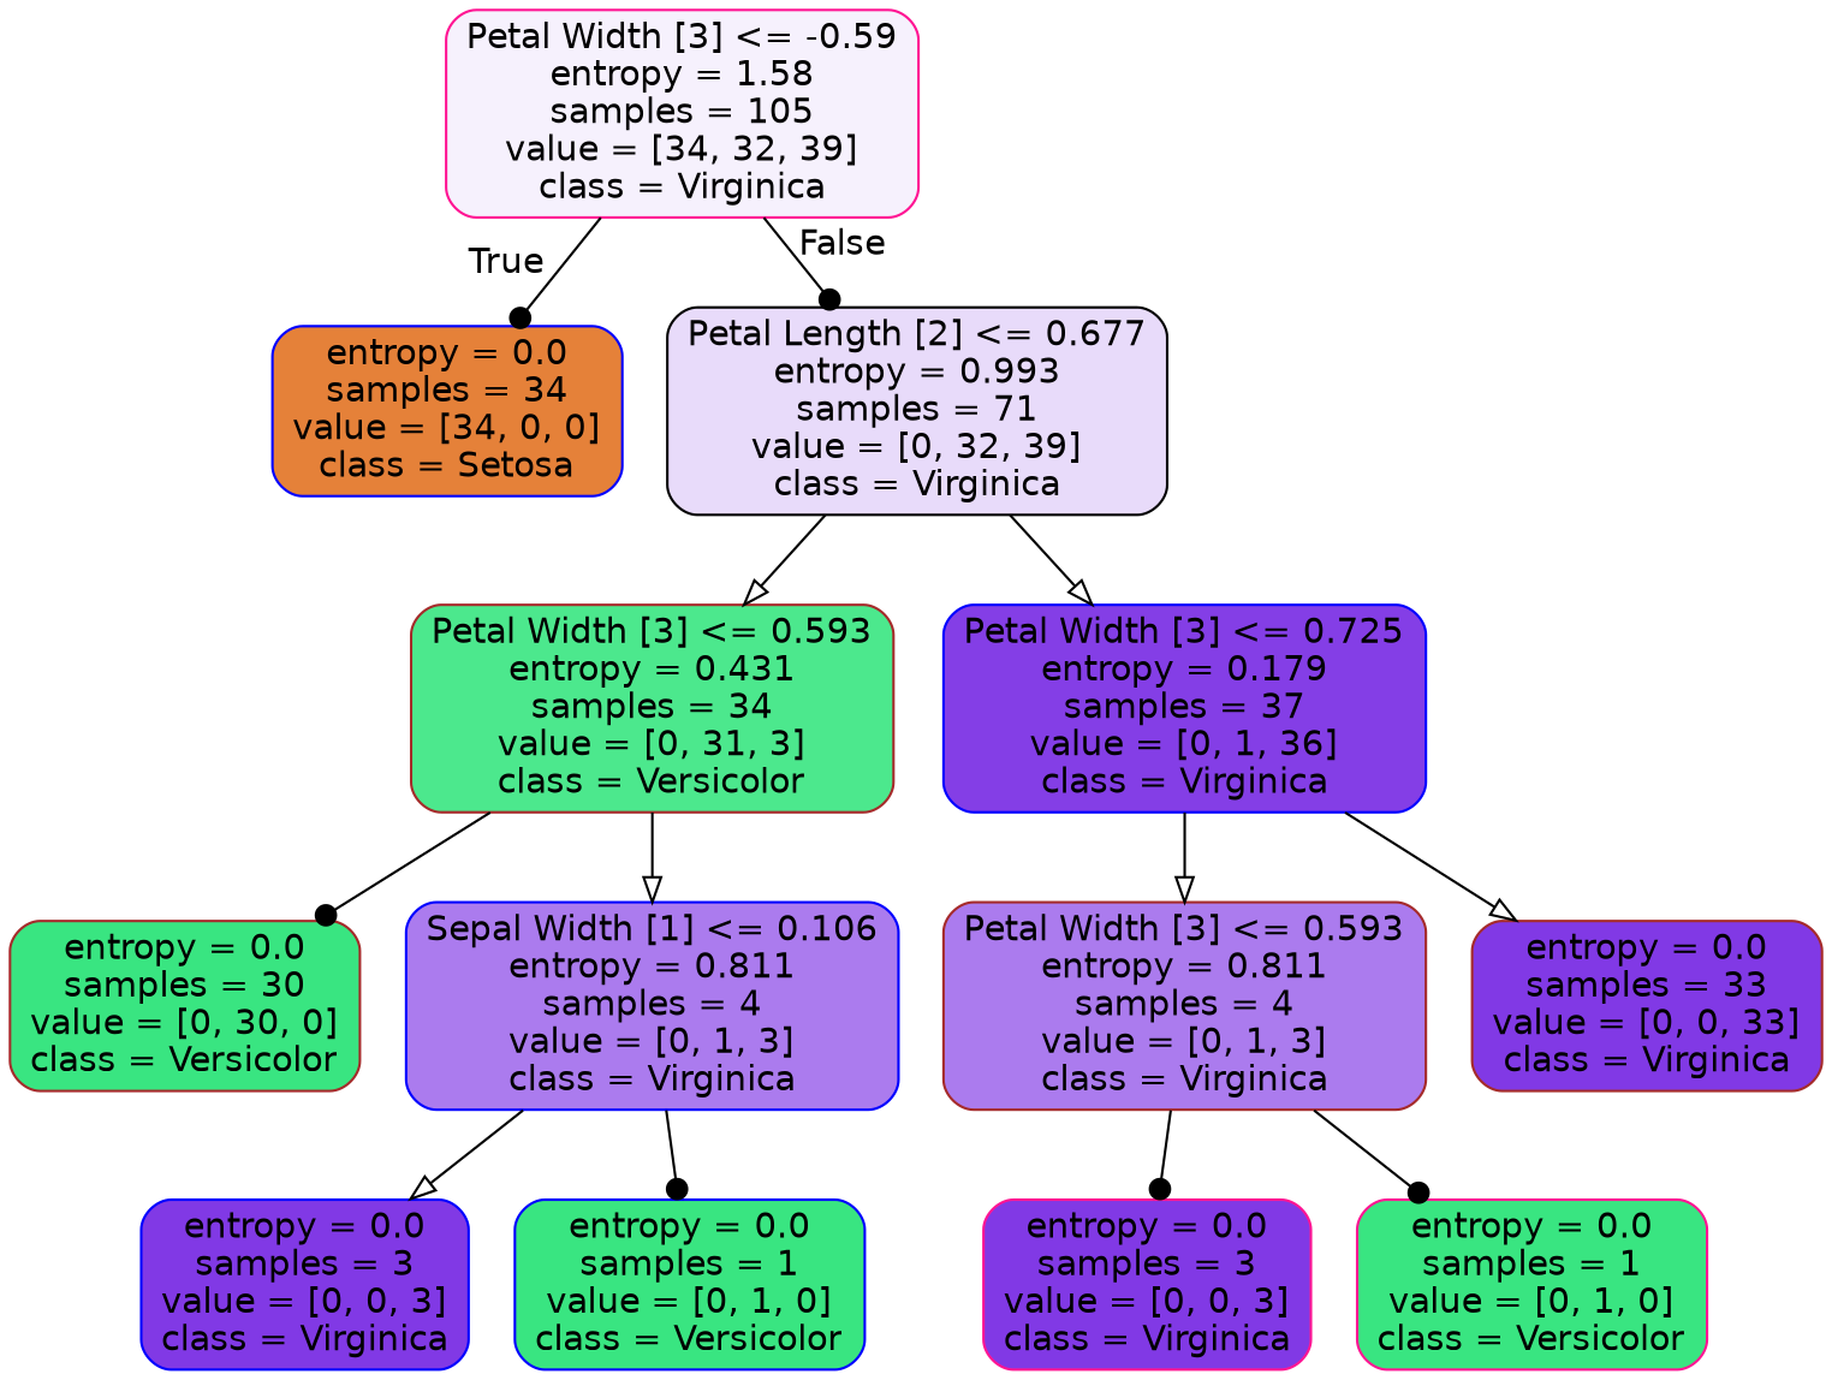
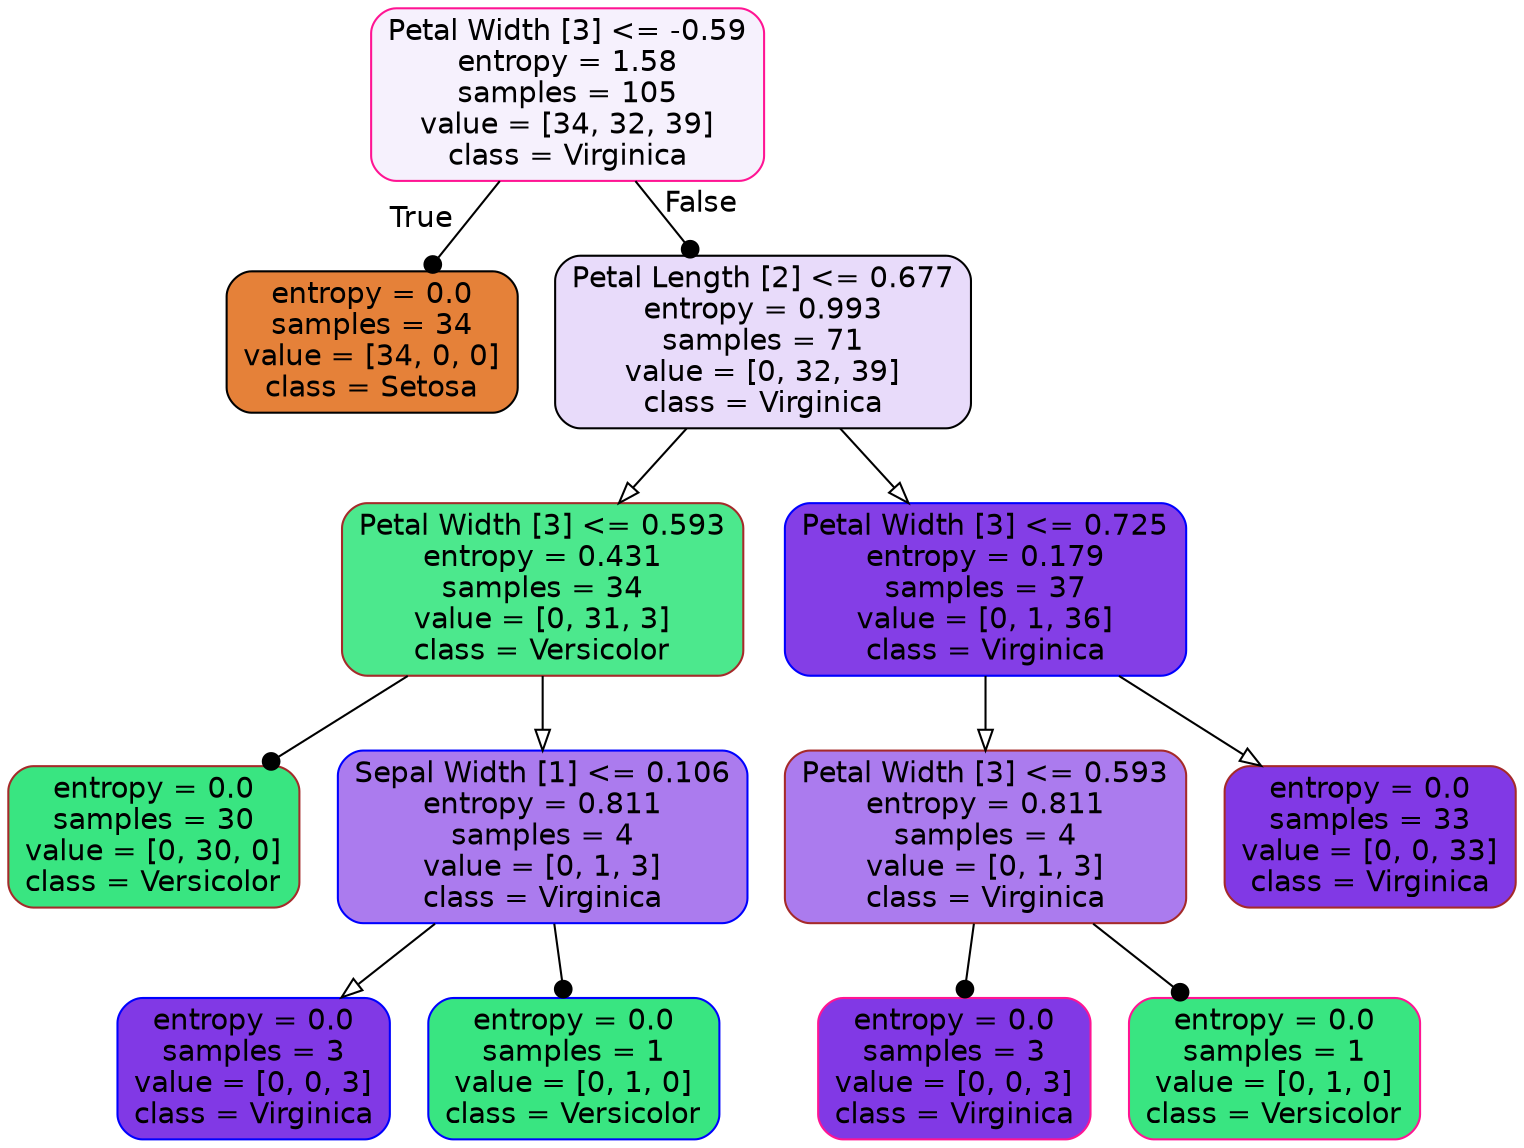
  digraph {
    node [color=brown fillcolor="#39e581ff" fontname=helvetica shape=box style="filled, rounded"]
    edge [fontname=helvetica arrowhead=dot]
    n1 [color=deeppink fillcolor="#8139e512" label="Petal Width [3] <= -0.59\nentropy = 1.58\nsamples = 105\nvalue = [34, 32, 39]\nclass = Virginica"]
-   n2 [color=blue fillcolor="#e58139ff" label="entropy = 0.0\nsamples = 34\nvalue = [34, 0, 0]\nclass = Setosa"]
+   n2 [color=black fillcolor="#e58139ff" label="entropy = 0.0\nsamples = 34\nvalue = [34, 0, 0]\nclass = Setosa"]
    n3 [color=black fillcolor="#8139e52e" label="Petal Length [2] <= 0.677\nentropy = 0.993\nsamples = 71\nvalue = [0, 32, 39]\nclass = Virginica"]
    n4 [fillcolor="#39e581e6" label="Petal Width [3] <= 0.593\nentropy = 0.431\nsamples = 34\nvalue = [0, 31, 3]\nclass = Versicolor"]
    n5 [color=blue fillcolor="#8139e5f8" label="Petal Width [3] <= 0.725\nentropy = 0.179\nsamples = 37\nvalue = [0, 1, 36]\nclass = Virginica"]
    n6 [label="entropy = 0.0\nsamples = 30\nvalue = [0, 30, 0]\nclass = Versicolor"]
    n7 [color=blue fillcolor="#8139e5aa" label="Sepal Width [1] <= 0.106\nentropy = 0.811\nsamples = 4\nvalue = [0, 1, 3]\nclass = Virginica"]
    n8 [color=blue fillcolor="#8139e5ff" label="entropy = 0.0\nsamples = 3\nvalue = [0, 0, 3]\nclass = Virginica"]
    n9 [color=blue label="entropy = 0.0\nsamples = 1\nvalue = [0, 1, 0]\nclass = Versicolor"]
    n10 [fillcolor="#8139e5aa" label="Petal Width [3] <= 0.593\nentropy = 0.811\nsamples = 4\nvalue = [0, 1, 3]\nclass = Virginica"]
    n11 [fillcolor="#8139e5ff" label="entropy = 0.0\nsamples = 33\nvalue = [0, 0, 33]\nclass = Virginica"]
    n12 [color=deeppink fillcolor="#8139e5ff" label="entropy = 0.0\nsamples = 3\nvalue = [0, 0, 3]\nclass = Virginica"]
    n13 [color=deeppink label="entropy = 0.0\nsamples = 1\nvalue = [0, 1, 0]\nclass = Versicolor"]
    n1 -> n2 [headlabel=True labelangle=45 labeldistance=2.5]
    n1 -> n3 [headlabel=False labelangle=-45 labeldistance=2.5]
    n3 -> n4 [arrowhead=onormal]
    n3 -> n5 [arrowhead=onormal]
    n4 -> n6
    n4 -> n7 [arrowhead=onormal]
    n5 -> n10 [arrowhead=onormal]
    n5 -> n11 [arrowhead=onormal]
    n7 -> n8 [arrowhead=onormal]
    n7 -> n9
    n10 -> n12
    n10 -> n13
  }
